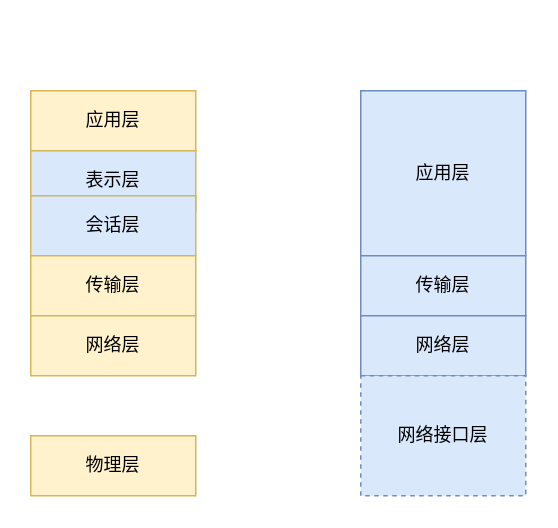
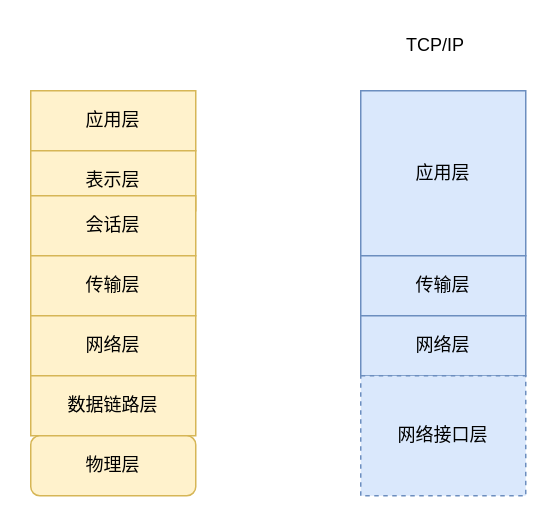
  <mxCell id="0" />
  <mxCell id="1" parent="0" />
  <mxCell id="2" value="应用层" style="rounded=0;whiteSpace=wrap;html=1;fillColor=#fff2cc;strokeColor=#d6b656;" vertex="1" parent="1"><mxGeometry x="20" y="60" width="110" height="40" as="geometry" /></mxCell>
- <mxCell id="3" value="表示层" style="rounded=0;whiteSpace=wrap;html=1;fillColor=#dae8fc;strokeColor=#d6b656;" vertex="1" parent="1"><mxGeometry x="20" y="100" width="110" height="40" as="geometry" /></mxCell>
- <mxCell id="4" value="会话层" style="rounded=0;whiteSpace=wrap;html=1;fillColor=#dae8fc;strokeColor=#d6b656;" vertex="1" parent="1"><mxGeometry x="20" y="130" width="110" height="40" as="geometry" /></mxCell>
+ <mxCell id="3" value="表示层" style="rounded=0;whiteSpace=wrap;html=1;fillColor=#fff2cc;strokeColor=#d6b656;" vertex="1" parent="1"><mxGeometry x="20" y="100" width="110" height="40" as="geometry" /></mxCell>
+ <mxCell id="4" value="会话层" style="rounded=0;whiteSpace=wrap;html=1;fillColor=#fff2cc;strokeColor=#d6b656;" vertex="1" parent="1"><mxGeometry x="20" y="130" width="110" height="40" as="geometry" /></mxCell>
  <mxCell id="5" value="传输层" style="rounded=0;whiteSpace=wrap;html=1;fillColor=#fff2cc;strokeColor=#d6b656;" vertex="1" parent="1"><mxGeometry x="20" y="170" width="110" height="40" as="geometry" /></mxCell>
  <mxCell id="6" value="网络层" style="rounded=0;whiteSpace=wrap;html=1;fillColor=#fff2cc;strokeColor=#d6b656;" vertex="1" parent="1"><mxGeometry x="20" y="210" width="110" height="40" as="geometry" /></mxCell>
- <mxCell id="8" value="物理层" style="rounded=0;whiteSpace=wrap;html=1;fillColor=#fff2cc;strokeColor=#d6b656;" vertex="1" parent="1"><mxGeometry x="20" y="290" width="110" height="40" as="geometry" /></mxCell>
+ <mxCell id="7" value="数据链路层" style="rounded=0;whiteSpace=wrap;html=1;fillColor=#fff2cc;strokeColor=#d6b656;" vertex="1" parent="1"><mxGeometry x="20" y="250" width="110" height="40" as="geometry" /></mxCell>
+ <mxCell id="8" value="物理层" style="whiteSpace=wrap;html=1;fillColor=#fff2cc;strokeColor=#d6b656;rounded=1;" vertex="1" parent="1"><mxGeometry x="20" y="290" width="110" height="40" as="geometry" /></mxCell>
  <mxCell id="9" value="应用层" style="rounded=0;whiteSpace=wrap;html=1;fillColor=#dae8fc;strokeColor=#6c8ebf;" vertex="1" parent="1"><mxGeometry x="240" y="60" width="110" height="110" as="geometry" /></mxCell>
  <mxCell id="10" value="传输层" style="rounded=0;whiteSpace=wrap;html=1;fillColor=#dae8fc;strokeColor=#6c8ebf;" vertex="1" parent="1"><mxGeometry x="240" y="170" width="110" height="40" as="geometry" /></mxCell>
  <mxCell id="11" value="网络层" style="rounded=0;whiteSpace=wrap;html=1;fillColor=#dae8fc;strokeColor=#6c8ebf;" vertex="1" parent="1"><mxGeometry x="240" y="210" width="110" height="40" as="geometry" /></mxCell>
  <mxCell id="12" value="网络接口层" style="rounded=0;whiteSpace=wrap;html=1;fillColor=#dae8fc;strokeColor=#6c8ebf;dashed=1;" vertex="1" parent="1"><mxGeometry x="240" y="250" width="110" height="80" as="geometry" /></mxCell>
+ <mxCell id="13" value="TCP/IP" style="text;html=1;strokeColor=none;fillColor=none;align=center;verticalAlign=middle;whiteSpace=wrap;rounded=0;" vertex="1" parent="1"><mxGeometry x="260" y="20" width="60" height="20" as="geometry" /></mxCell>
